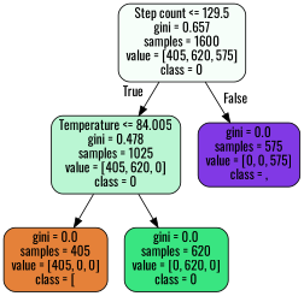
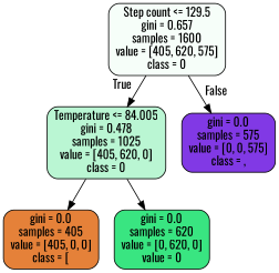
  digraph {
    fontname=Oswald
    node [color=black fontname=Oswald shape=box style="filled, rounded"]
    edge [fontname=Oswald]
    n1 [fillcolor="#f6fef9" label="Step count <= 129.5\ngini = 0.657\nsamples = 1600\nvalue = [405, 620, 575]\nclass = 0"]
    n2 [fillcolor="#baf6d3" label="Temperature <= 84.005\ngini = 0.478\nsamples = 1025\nvalue = [405, 620, 0]\nclass = 0"]
    n3 [fillcolor="#8139e5" label="gini = 0.0\nsamples = 575\nvalue = [0, 0, 575]\nclass = ,"]
    n4 [fillcolor="#e58139" label="gini = 0.0\nsamples = 405\nvalue = [405, 0, 0]\nclass = ["]
-   n5 [fillcolor="#39e581" label="gini = 0.0\nsamples = 620\nvalue = [0, 620, 0]\nclass = 0"]
+   n5 [fillcolor="#39e581" label="gini = 0.0\nsamples = 620\nvalue = [0, 620, 0]\nvalue = 0"]
    n1 -> n2 [headlabel=True labelangle=45 labeldistance=2.5]
    n1 -> n3 [headlabel=False labelangle=-45 labeldistance=2.5]
    n2 -> n4
    n2 -> n5
  }
